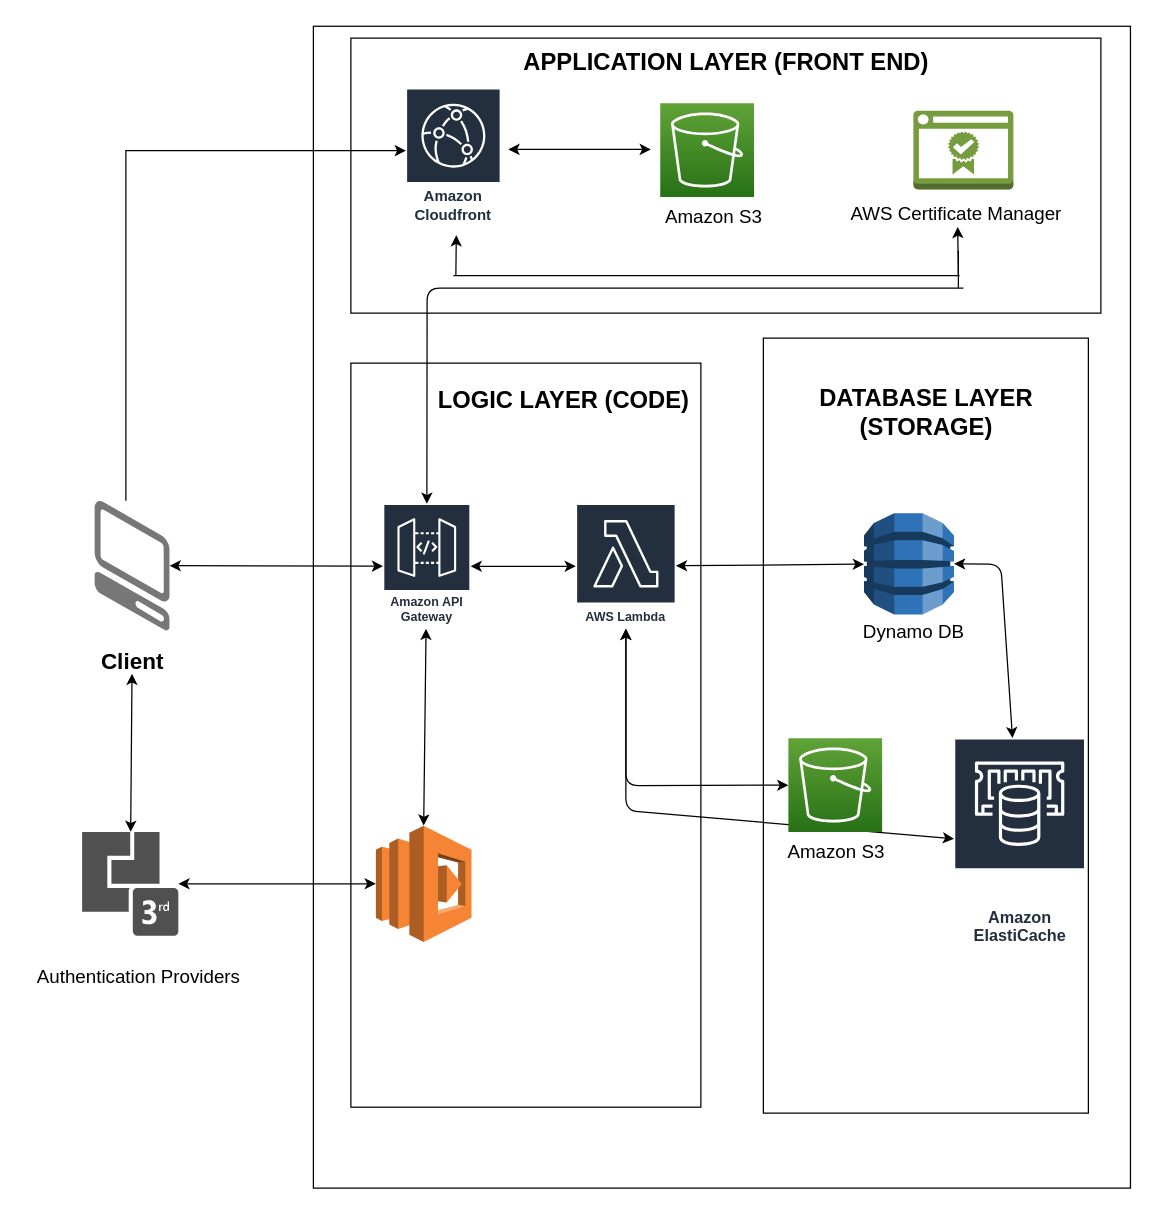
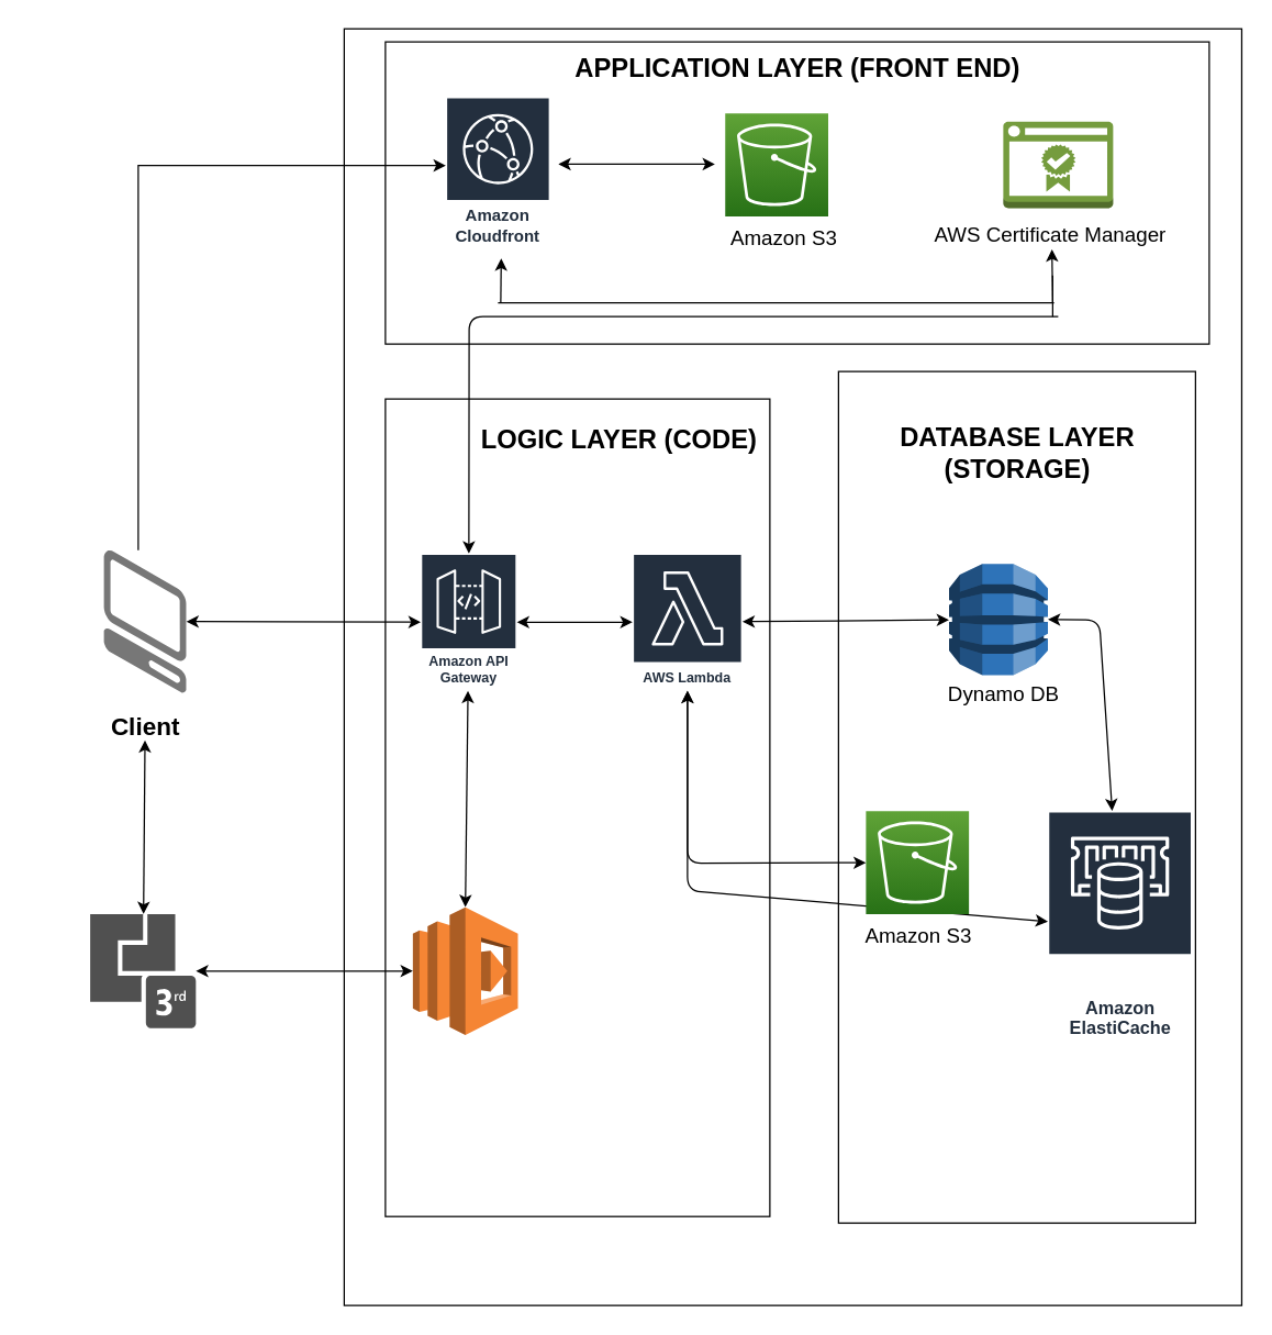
  <mxCell id="0" />
  <mxCell id="1" parent="0" />
  <mxCell id="2" value="" style="endArrow=classic;html=1;" edge="1" parent="1" target="10"><mxGeometry width="50" height="50" relative="1" as="geometry"><mxPoint x="770" y="230" as="sourcePoint" /><mxPoint x="70" y="970" as="targetPoint" /><Array as="points"><mxPoint x="341" y="230" /></Array></mxGeometry></mxCell>
  <mxCell id="3" value="" style="rounded=0;whiteSpace=wrap;html=1;fillColor=none;" parent="1" vertex="1"><mxGeometry x="250" y="20.5" width="653.67" height="929.5" as="geometry" /></mxCell>
  <mxCell id="4" value="" style="rounded=0;whiteSpace=wrap;html=1;fillColor=none;" parent="1" vertex="1"><mxGeometry x="610" y="270" width="260" height="620" as="geometry" /></mxCell>
  <mxCell id="5" value="" style="rounded=0;whiteSpace=wrap;html=1;fillColor=none;" parent="1" vertex="1"><mxGeometry x="280" y="290" width="280" height="595.25" as="geometry" /></mxCell>
  <mxCell id="6" value="" style="rounded=0;whiteSpace=wrap;html=1;fillColor=none;" parent="1" vertex="1"><mxGeometry x="280" y="30" width="600" height="220" as="geometry" /></mxCell>
  <mxCell id="7" value="" style="outlineConnect=0;dashed=0;verticalLabelPosition=bottom;verticalAlign=top;align=center;html=1;shape=mxgraph.aws3.certificate_manager_2;fillColor=#759C3E;gradientColor=none;" parent="1" vertex="1"><mxGeometry x="730" y="88" width="80" height="63" as="geometry" /></mxCell>
  <mxCell id="8" value="&lt;span style=&quot;white-space: normal&quot;&gt;&lt;font style=&quot;font-size: 12px&quot;&gt;Amazon Cloudfront&lt;/font&gt;&lt;/span&gt;" style="outlineConnect=0;fontColor=#232F3E;gradientColor=none;strokeColor=#ffffff;fillColor=#232F3E;dashed=0;verticalLabelPosition=middle;verticalAlign=bottom;align=center;html=1;whiteSpace=wrap;fontSize=10;fontStyle=1;spacing=3;shape=mxgraph.aws4.productIcon;prIcon=mxgraph.aws4.cloudfront;" parent="1" vertex="1"><mxGeometry x="324" y="70" width="76" height="112" as="geometry" /></mxCell>
  <mxCell id="9" value="" style="outlineConnect=0;fontColor=#232F3E;gradientColor=#60A337;gradientDirection=north;fillColor=#277116;strokeColor=#ffffff;dashed=0;verticalLabelPosition=bottom;verticalAlign=top;align=center;html=1;fontSize=12;fontStyle=0;aspect=fixed;shape=mxgraph.aws4.resourceIcon;resIcon=mxgraph.aws4.s3;" parent="1" vertex="1"><mxGeometry x="527.5" y="82" width="75" height="75" as="geometry" /></mxCell>
  <mxCell id="10" value="Amazon API Gateway" style="outlineConnect=0;fontColor=#232F3E;gradientColor=none;strokeColor=#ffffff;fillColor=#232F3E;dashed=0;verticalLabelPosition=middle;verticalAlign=bottom;align=center;html=1;whiteSpace=wrap;fontSize=10;fontStyle=1;spacing=3;shape=mxgraph.aws4.productIcon;prIcon=mxgraph.aws4.api_gateway;" parent="1" vertex="1"><mxGeometry x="305.75" y="402.5" width="70" height="100" as="geometry" /></mxCell>
  <mxCell id="11" value="AWS Lambda" style="outlineConnect=0;fontColor=#232F3E;gradientColor=none;strokeColor=#ffffff;fillColor=#232F3E;dashed=0;verticalLabelPosition=middle;verticalAlign=bottom;align=center;html=1;whiteSpace=wrap;fontSize=10;fontStyle=1;spacing=3;shape=mxgraph.aws4.productIcon;prIcon=mxgraph.aws4.lambda;" parent="1" vertex="1"><mxGeometry x="460" y="402.5" width="80" height="100" as="geometry" /></mxCell>
  <mxCell id="12" value="&lt;font style=&quot;font-size: 13px&quot;&gt;Amazon ElastiCache&lt;/font&gt;" style="outlineConnect=0;fontColor=#232F3E;gradientColor=none;strokeColor=#ffffff;fillColor=#232F3E;dashed=0;verticalLabelPosition=middle;verticalAlign=bottom;align=center;html=1;whiteSpace=wrap;fontSize=10;fontStyle=1;spacing=3;shape=mxgraph.aws4.productIcon;prIcon=mxgraph.aws4.elasticache;" parent="1" vertex="1"><mxGeometry x="762.5" y="590" width="105" height="170" as="geometry" /></mxCell>
  <mxCell id="13" style="edgeStyle=orthogonalEdgeStyle;rounded=0;orthogonalLoop=1;jettySize=auto;html=1;fontSize=14;verticalAlign=middle;horizontal=1;" parent="1" source="42" target="8" edge="1"><mxGeometry relative="1" as="geometry"><Array as="points"><mxPoint x="100" y="120" /></Array></mxGeometry></mxCell>
  <mxCell id="14" value="&lt;font style=&quot;font-size: 15px&quot;&gt;Amazon S3&lt;/font&gt;" style="text;html=1;resizable=0;autosize=1;align=center;verticalAlign=middle;points=[];fillColor=none;strokeColor=none;rounded=0;" parent="1" vertex="1"><mxGeometry x="525" y="162" width="90" height="20" as="geometry" /></mxCell>
  <mxCell id="15" value="&lt;font style=&quot;font-size: 15px&quot;&gt;AWS Certificate Manager&lt;/font&gt;" style="text;html=1;resizable=0;autosize=1;align=center;verticalAlign=middle;points=[];fillColor=none;strokeColor=none;rounded=0;" parent="1" vertex="1"><mxGeometry x="674" y="160" width="180" height="20" as="geometry" /></mxCell>
  <mxCell id="16" value="&lt;b&gt;&lt;font style=&quot;font-size: 19px&quot;&gt;APPLICATION LAYER (FRONT END)&lt;/font&gt;&lt;/b&gt;" style="text;html=1;resizable=0;autosize=1;align=center;verticalAlign=middle;points=[];fillColor=none;strokeColor=none;rounded=0;" parent="1" vertex="1"><mxGeometry x="410" y="40" width="340" height="20" as="geometry" /></mxCell>
  <mxCell id="17" value="&lt;b&gt;&lt;font style=&quot;font-size: 19px&quot;&gt;DATABASE LAYER &lt;br&gt;(STORAGE)&lt;/font&gt;&lt;/b&gt;" style="text;html=1;resizable=0;autosize=1;align=center;verticalAlign=middle;points=[];fillColor=none;strokeColor=none;rounded=0;" parent="1" vertex="1"><mxGeometry x="645" y="310" width="190" height="40" as="geometry" /></mxCell>
  <mxCell id="18" value="" style="endArrow=classic;startArrow=classic;html=1;fontSize=14;" parent="1" edge="1"><mxGeometry width="50" height="50" relative="1" as="geometry"><mxPoint x="406" y="119" as="sourcePoint" /><mxPoint x="520" y="119" as="targetPoint" /></mxGeometry></mxCell>
  <mxCell id="19" value="" style="endArrow=classic;html=1;fontSize=14;entryX=0.508;entryY=1.05;entryDx=0;entryDy=0;entryPerimeter=0;" parent="1" target="15" edge="1"><mxGeometry width="50" height="50" relative="1" as="geometry"><mxPoint x="766" y="220" as="sourcePoint" /><mxPoint x="766" y="190" as="targetPoint" /></mxGeometry></mxCell>
  <mxCell id="20" value="" style="endArrow=classic;html=1;fontSize=14;entryX=0.513;entryY=1.083;entryDx=0;entryDy=0;entryPerimeter=0;" parent="1" edge="1"><mxGeometry width="50" height="50" relative="1" as="geometry"><mxPoint x="364" y="220" as="sourcePoint" /><mxPoint x="364.34" y="187.66" as="targetPoint" /></mxGeometry></mxCell>
  <mxCell id="21" value="" style="endArrow=none;html=1;fontSize=14;" parent="1" edge="1"><mxGeometry width="50" height="50" relative="1" as="geometry"><mxPoint x="362" y="220" as="sourcePoint" /><mxPoint x="767" y="220" as="targetPoint" /></mxGeometry></mxCell>
  <mxCell id="22" value="" style="endArrow=classic;startArrow=classic;html=1;fontSize=14;" parent="1" source="10" target="11" edge="1"><mxGeometry width="50" height="50" relative="1" as="geometry"><mxPoint x="190" y="910" as="sourcePoint" /><mxPoint x="240" y="860" as="targetPoint" /></mxGeometry></mxCell>
  <mxCell id="23" value="" style="endArrow=classic;startArrow=classic;html=1;fontSize=14;exitX=0.5;exitY=0;exitDx=0;exitDy=0;exitPerimeter=0;" parent="1" source="29" target="10" edge="1"><mxGeometry width="50" height="50" relative="1" as="geometry"><mxPoint x="370" y="590" as="sourcePoint" /><mxPoint x="376" y="500" as="targetPoint" /></mxGeometry></mxCell>
  <mxCell id="24" value="" style="endArrow=classic;startArrow=classic;html=1;fontSize=14;" parent="1" source="11" target="33" edge="1"><mxGeometry width="50" height="50" relative="1" as="geometry"><mxPoint x="470" y="910" as="sourcePoint" /><mxPoint x="520" y="860" as="targetPoint" /><Array as="points"><mxPoint x="500" y="628" /></Array></mxGeometry></mxCell>
  <mxCell id="25" value="" style="group" parent="1" vertex="1" connectable="0"><mxGeometry x="680" y="410" width="100" height="104" as="geometry" /></mxCell>
  <mxCell id="26" value="&lt;font style=&quot;font-size: 15px&quot;&gt;Dynamo DB&lt;/font&gt;" style="text;html=1;resizable=0;autosize=1;align=center;verticalAlign=middle;points=[];fillColor=none;strokeColor=none;rounded=0;" parent="25" vertex="1"><mxGeometry y="84" width="100" height="20" as="geometry" /></mxCell>
  <mxCell id="27" value="" style="outlineConnect=0;dashed=0;verticalLabelPosition=bottom;verticalAlign=top;align=center;html=1;shape=mxgraph.aws3.dynamo_db;fillColor=#2E73B8;gradientColor=none;" parent="25" vertex="1"><mxGeometry x="10.5" width="72" height="81" as="geometry" /></mxCell>
  <mxCell id="28" value="" style="group" parent="1" vertex="1" connectable="0"><mxGeometry x="300" y="660" width="81.5" height="117" as="geometry" /></mxCell>
  <mxCell id="29" value="" style="outlineConnect=0;dashed=0;verticalLabelPosition=bottom;verticalAlign=top;align=center;html=1;shape=mxgraph.aws3.lambda;fillColor=#F58534;gradientColor=none;" parent="28" vertex="1"><mxGeometry width="76.5" height="93" as="geometry" /></mxCell>
  <mxCell id="30" value="" style="endArrow=classic;startArrow=classic;html=1;fontSize=14;entryX=1;entryY=0.5;entryDx=0;entryDy=0;entryPerimeter=0;" parent="1" source="12" target="27" edge="1"><mxGeometry width="50" height="50" relative="1" as="geometry"><mxPoint x="350" y="1020" as="sourcePoint" /><mxPoint x="400" y="970" as="targetPoint" /><Array as="points"><mxPoint x="800" y="451" /></Array></mxGeometry></mxCell>
  <mxCell id="31" value="" style="endArrow=classic;startArrow=classic;html=1;fontSize=14;" parent="1" source="11" target="12" edge="1"><mxGeometry width="50" height="50" relative="1" as="geometry"><mxPoint x="130" y="1020" as="sourcePoint" /><mxPoint x="180" y="970" as="targetPoint" /><Array as="points"><mxPoint x="500" y="648" /></Array></mxGeometry></mxCell>
  <mxCell id="32" value="" style="group" parent="1" vertex="1" connectable="0"><mxGeometry x="622.5" y="590" width="90" height="100" as="geometry" /></mxCell>
  <mxCell id="33" value="" style="outlineConnect=0;fontColor=#232F3E;gradientColor=#60A337;gradientDirection=north;fillColor=#277116;strokeColor=#ffffff;dashed=0;verticalLabelPosition=bottom;verticalAlign=top;align=center;html=1;fontSize=12;fontStyle=0;aspect=fixed;shape=mxgraph.aws4.resourceIcon;resIcon=mxgraph.aws4.s3;" parent="32" vertex="1"><mxGeometry x="7.5" width="75" height="75" as="geometry" /></mxCell>
  <mxCell id="34" value="&lt;font style=&quot;font-size: 15px&quot;&gt;Amazon S3&lt;/font&gt;" style="text;html=1;resizable=0;autosize=1;align=center;verticalAlign=middle;points=[];fillColor=none;strokeColor=none;rounded=0;" parent="32" vertex="1"><mxGeometry y="80" width="90" height="20" as="geometry" /></mxCell>
  <mxCell id="35" value="" style="endArrow=classic;startArrow=classic;html=1;fontSize=14;" parent="1" source="11" target="27" edge="1"><mxGeometry width="50" height="50" relative="1" as="geometry"><mxPoint x="130" y="1020" as="sourcePoint" /><mxPoint x="180" y="970" as="targetPoint" /></mxGeometry></mxCell>
  <mxCell id="36" value="" style="pointerEvents=1;shadow=0;dashed=0;html=1;strokeColor=none;fillColor=#505050;labelPosition=center;verticalLabelPosition=bottom;verticalAlign=top;outlineConnect=0;align=center;shape=mxgraph.office.communications.3rd_party_integration;fontSize=14;" parent="1" vertex="1"><mxGeometry x="65" y="665" width="77" height="83" as="geometry" /></mxCell>
  <mxCell id="37" value="" style="endArrow=classic;startArrow=classic;html=1;fontSize=14;entryX=0;entryY=0.5;entryDx=0;entryDy=0;entryPerimeter=0;" parent="1" source="36" target="29" edge="1"><mxGeometry width="50" height="50" relative="1" as="geometry"><mxPoint x="70" y="1020" as="sourcePoint" /><mxPoint x="120" y="970" as="targetPoint" /></mxGeometry></mxCell>
  <mxCell id="38" value="" style="endArrow=classic;startArrow=classic;html=1;fontSize=14;" parent="1" source="36" target="43" edge="1"><mxGeometry width="50" height="50" relative="1" as="geometry"><mxPoint x="70" y="1020" as="sourcePoint" /><mxPoint x="120" y="970" as="targetPoint" /></mxGeometry></mxCell>
- <mxCell id="39" value="&lt;font style=&quot;font-size: 15px&quot;&gt;Authentication Providers&lt;/font&gt;" style="text;html=1;resizable=0;autosize=1;align=center;verticalAlign=middle;points=[];fillColor=none;strokeColor=none;rounded=0;" parent="1" vertex="1"><mxGeometry x="20" y="770" width="180" height="20" as="geometry" /></mxCell>
  <mxCell id="40" value="" style="endArrow=classic;startArrow=classic;html=1;" edge="1" parent="1" source="42" target="10"><mxGeometry width="50" height="50" relative="1" as="geometry"><mxPoint x="20" y="1020" as="sourcePoint" /><mxPoint x="180" y="620" as="targetPoint" /></mxGeometry></mxCell>
  <mxCell id="41" value="" style="group" vertex="1" connectable="0" parent="1"><mxGeometry x="70" y="400" width="70" height="138.5" as="geometry" /></mxCell>
  <mxCell id="42" value="" style="verticalLabelPosition=bottom;html=1;verticalAlign=top;strokeWidth=1;align=center;outlineConnect=0;dashed=0;outlineConnect=0;shape=mxgraph.aws3d.client;aspect=fixed;strokeColor=none;fillColor=#777777;fontSize=14;" parent="41" vertex="1"><mxGeometry x="5" width="60" height="104" as="geometry" /></mxCell>
  <mxCell id="43" value="&lt;font style=&quot;font-size: 18px&quot;&gt;&lt;b&gt;Client&lt;/b&gt;&lt;/font&gt;" style="text;html=1;resizable=0;autosize=1;align=center;verticalAlign=middle;points=[];fillColor=none;strokeColor=none;rounded=0;" parent="41" vertex="1"><mxGeometry y="118.5" width="70" height="20" as="geometry" /></mxCell>
  <mxCell id="44" value="" style="endArrow=none;html=1;" edge="1" parent="1"><mxGeometry width="50" height="50" relative="1" as="geometry"><mxPoint x="766" y="200" as="sourcePoint" /><mxPoint x="766" y="230" as="targetPoint" /></mxGeometry></mxCell>
  <mxCell id="45" value="&lt;b&gt;&lt;font style=&quot;font-size: 19px&quot;&gt;LOGIC LAYER (CODE)&lt;/font&gt;&lt;/b&gt;" style="text;html=1;resizable=0;autosize=1;align=center;verticalAlign=middle;points=[];fillColor=none;strokeColor=none;rounded=0;" parent="1" vertex="1"><mxGeometry x="340" y="310" width="220" height="20" as="geometry" /></mxCell>
